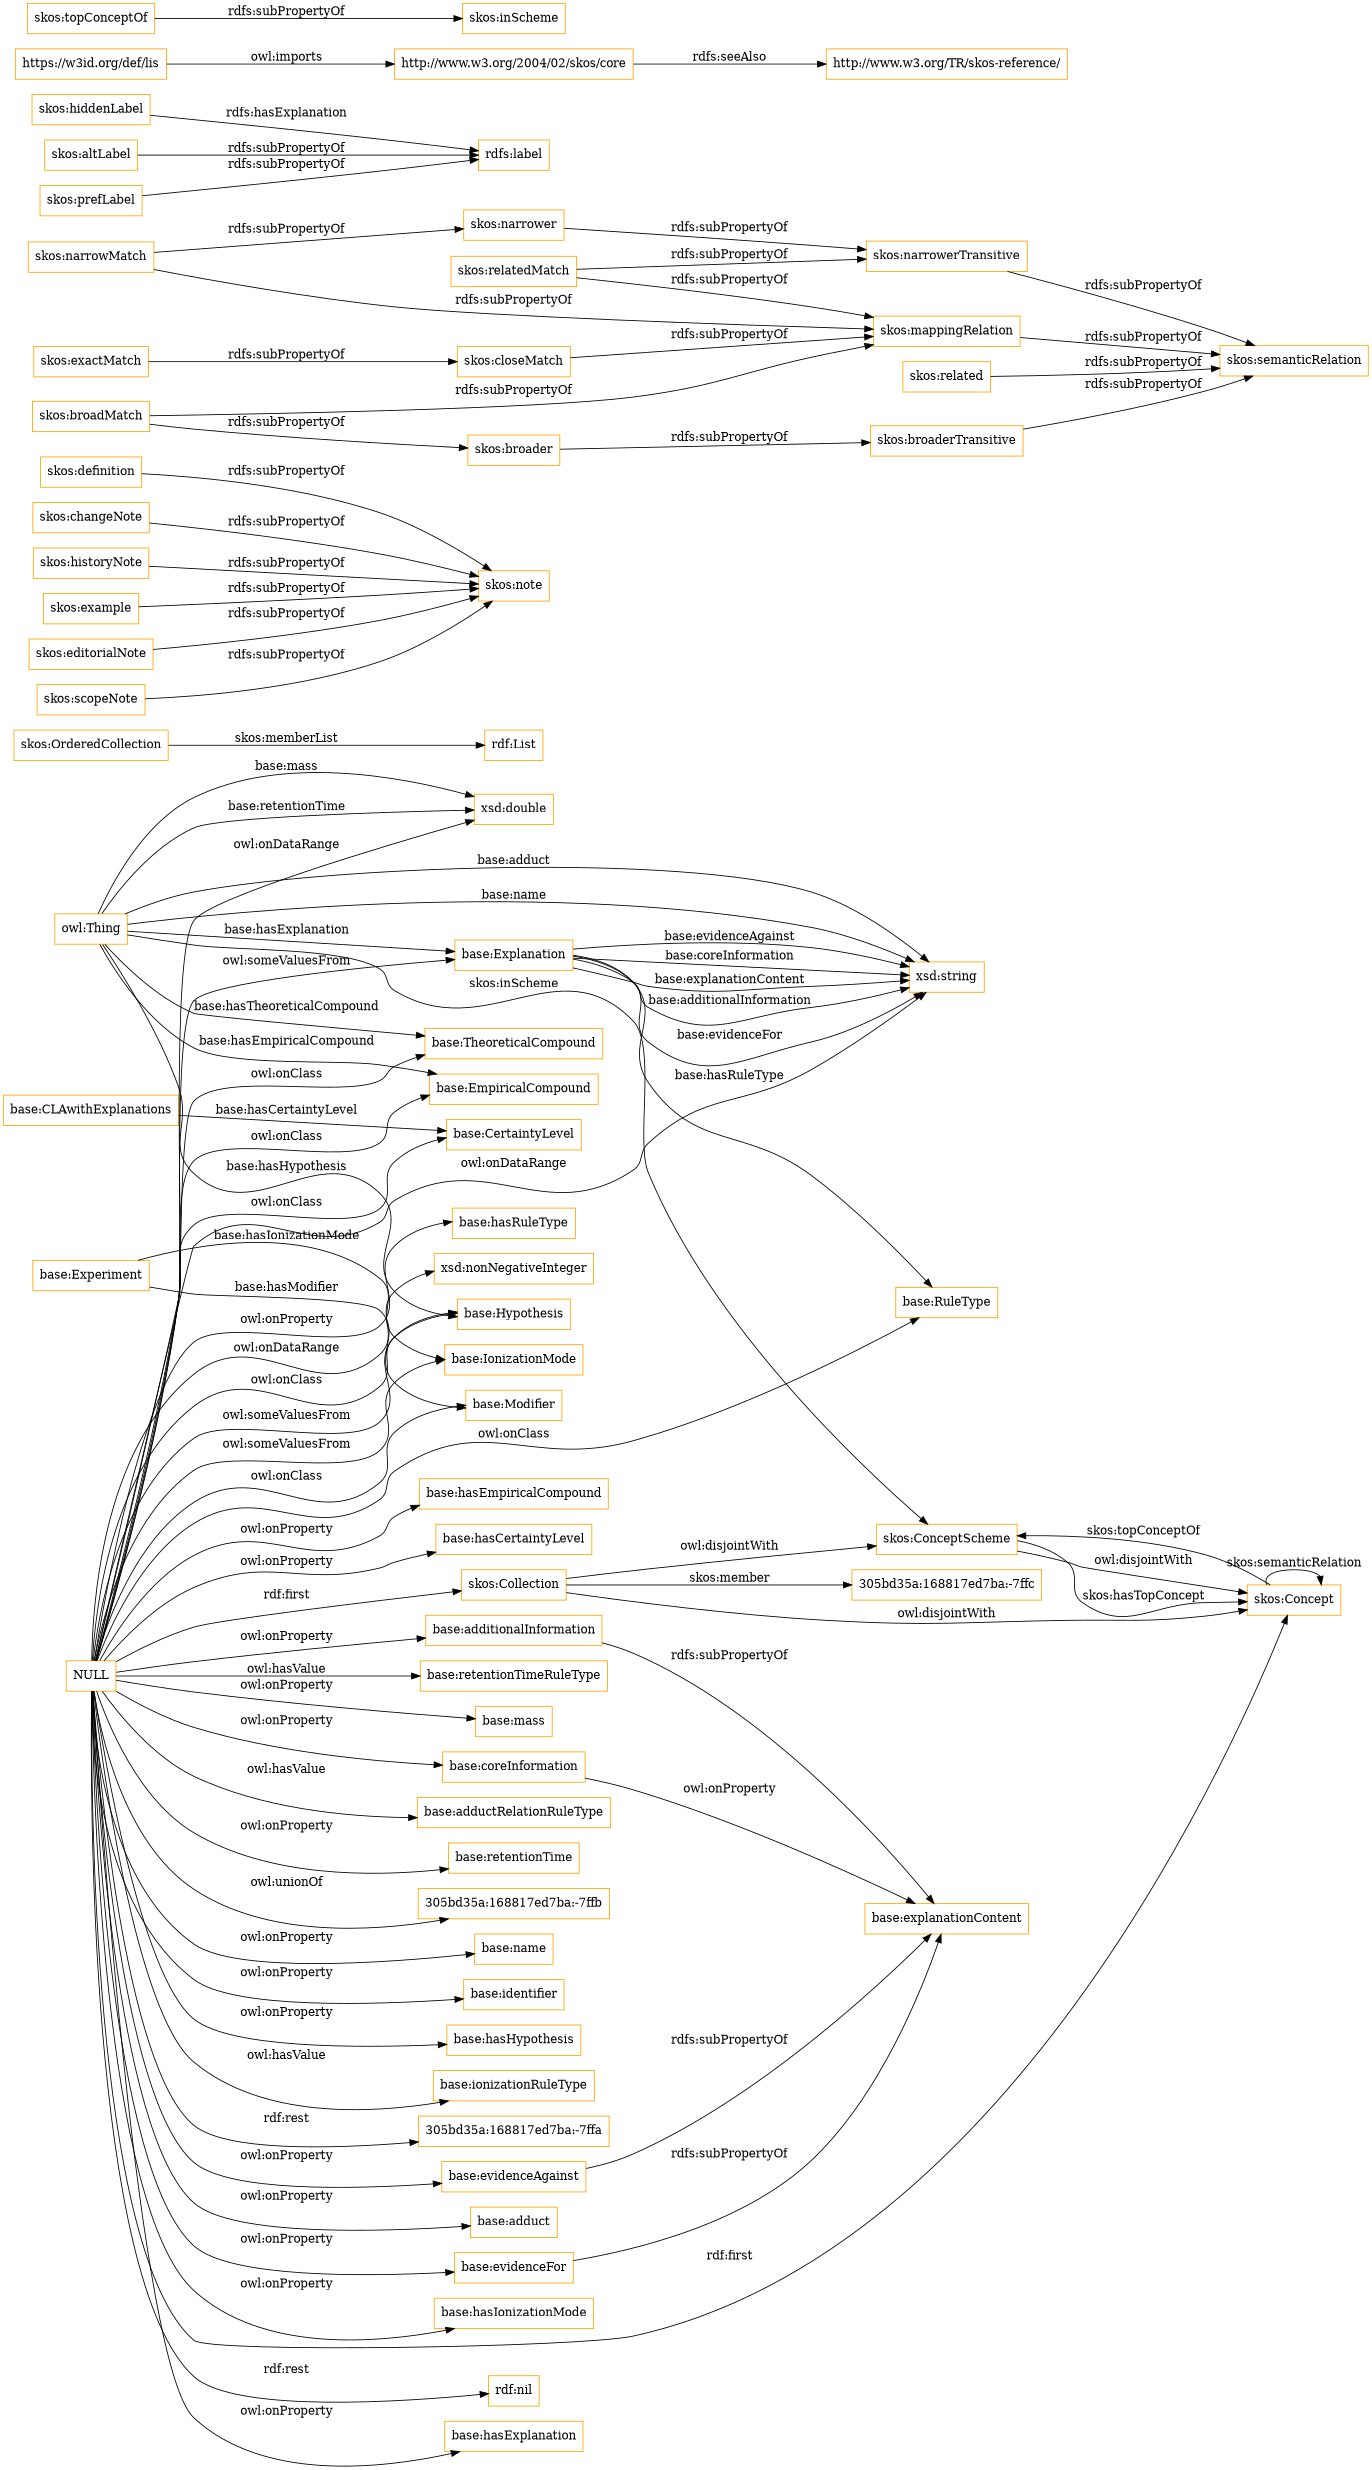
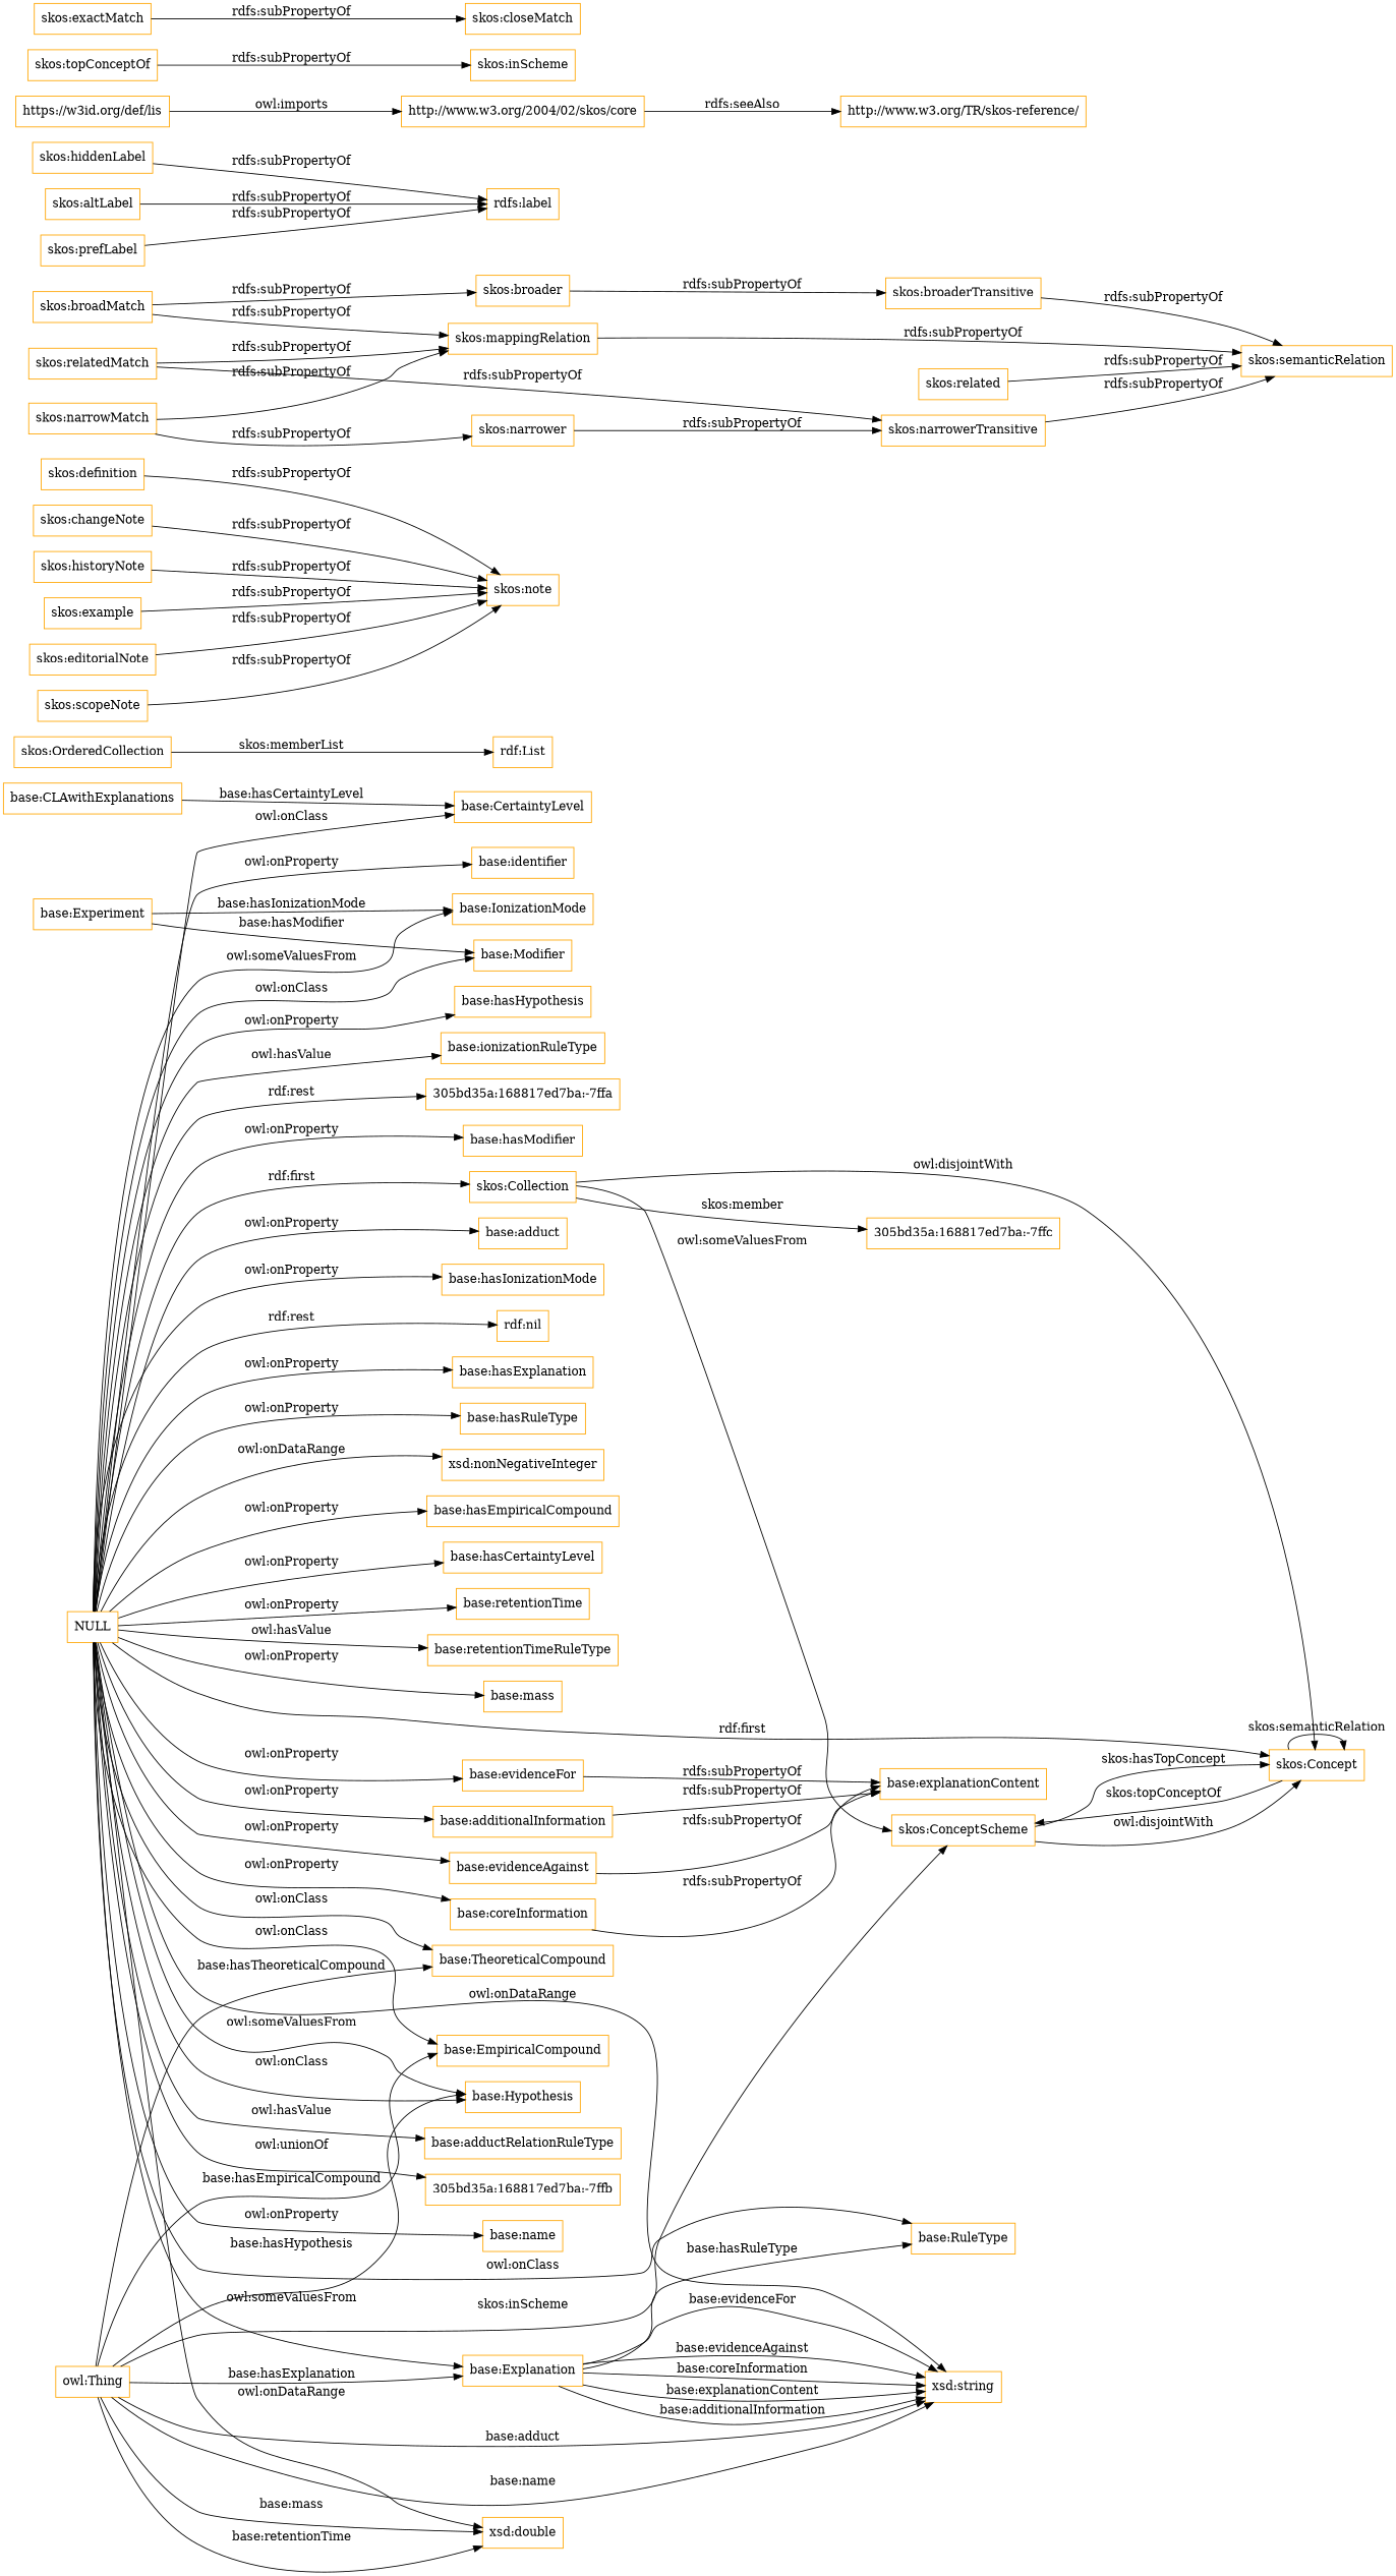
  digraph {
    rankdir=LR
    node [color=orange shape=rectangle]
    "base:CLAwithExplanations"
    "base:CertaintyLevel"
    "base:Explanation"
    "base:RuleType"
    "xsd:string"
    "base:Experiment"
    "base:IonizationMode"
    "base:Modifier"
    "skos:OrderedCollection"
    "rdf:List"
    "skos:Collection"
    "305bd35a:168817ed7ba:-7ffc"
    "skos:ConceptScheme"
    "skos:Concept"
    "skos:definition"
    "skos:note"
    "skos:relatedMatch"
    "skos:mappingRelation"
    "skos:narrowerTransitive"
    "skos:related"
    "skos:semanticRelation"
    "base:additionalInformation"
    "base:explanationContent"
    "skos:changeNote"
    "skos:hiddenLabel"
    "rdfs:label"
    "base:evidenceAgainst"
    "skos:altLabel"
    "https://w3id.org/def/lis"
    "http://www.w3.org/2004/02/skos/core"
    "http://www.w3.org/TR/skos-reference/"
    "skos:narrower"
    "skos:broaderTransitive"
    "skos:broader"
    "skos:historyNote"
    "skos:broadMatch"
    "base:coreInformation"
    NULL
    "base:TheoreticalCompound"
    "base:Hypothesis"
    "base:EmpiricalCompound"
    "base:adductRelationRuleType"
    "305bd35a:168817ed7ba:-7ffb"
    "base:name"
    "base:identifier"
    "base:hasHypothesis"
    "base:ionizationRuleType"
    "base:evidenceFor"
    "xsd:double"
    "305bd35a:168817ed7ba:-7ffa"
+   "base:hasModifier"
    "base:adduct"
    "base:hasIonizationMode"
    "rdf:nil"
    "base:hasExplanation"
    "base:hasRuleType"
    "xsd:nonNegativeInteger"
    "base:hasEmpiricalCompound"
    "base:hasCertaintyLevel"
    "base:retentionTime"
    "base:retentionTimeRuleType"
    "base:mass"
    "skos:prefLabel"
    "skos:narrowMatch"
    "skos:example"
    "skos:topConceptOf"
    "skos:inScheme"
    "skos:exactMatch"
    "skos:closeMatch"
    "skos:editorialNote"
    "skos:scopeNote"
    "owl:Thing"
    "base:CLAwithExplanations" -> "base:CertaintyLevel" [label="base:hasCertaintyLevel"]
    "base:Explanation" -> "base:RuleType" [label="base:hasRuleType"]
    "base:Explanation" -> "xsd:string" [label="base:coreInformation"]
    "base:Explanation" -> "xsd:string" [label="base:explanationContent"]
    "base:Explanation" -> "xsd:string" [label="base:additionalInformation"]
    "base:Explanation" -> "xsd:string" [label="base:evidenceFor"]
    "base:Explanation" -> "xsd:string" [label="base:evidenceAgainst"]
    "base:Experiment" -> "base:IonizationMode" [label="base:hasIonizationMode"]
    "base:Experiment" -> "base:Modifier" [label="base:hasModifier"]
    "skos:OrderedCollection" -> "rdf:List" [label="skos:memberList"]
    "skos:Collection" -> "305bd35a:168817ed7ba:-7ffc" [label="skos:member"]
-   "skos:Collection" -> "skos:ConceptScheme" [label="owl:disjointWith"]
+   "skos:Collection" -> "skos:ConceptScheme" [label="owl:someValuesFrom"]
    "skos:Collection" -> "skos:Concept" [label="owl:disjointWith"]
    "skos:ConceptScheme" -> "skos:Concept" [label="owl:disjointWith"]
    "skos:ConceptScheme" -> "skos:Concept" [label="skos:hasTopConcept"]
    "skos:Concept" -> "skos:ConceptScheme" [label="skos:topConceptOf"]
    "skos:Concept" -> "skos:Concept" [label="skos:semanticRelation"]
    "skos:definition" -> "skos:note" [label="rdfs:subPropertyOf"]
    "skos:relatedMatch" -> "skos:mappingRelation" [label="rdfs:subPropertyOf"]
    "skos:relatedMatch" -> "skos:narrowerTransitive" [label="rdfs:subPropertyOf"]
    "skos:mappingRelation" -> "skos:semanticRelation" [label="rdfs:subPropertyOf"]
    "skos:narrowerTransitive" -> "skos:semanticRelation" [label="rdfs:subPropertyOf"]
    "skos:related" -> "skos:semanticRelation" [label="rdfs:subPropertyOf"]
    "base:additionalInformation" -> "base:explanationContent" [label="rdfs:subPropertyOf"]
    "skos:changeNote" -> "skos:note" [label="rdfs:subPropertyOf"]
-   "skos:hiddenLabel" -> "rdfs:label" [label="rdfs:hasExplanation"]
+   "skos:hiddenLabel" -> "rdfs:label" [label="rdfs:subPropertyOf"]
    "base:evidenceAgainst" -> "base:explanationContent" [label="rdfs:subPropertyOf"]
    "skos:altLabel" -> "rdfs:label" [label="rdfs:subPropertyOf"]
    "https://w3id.org/def/lis" -> "http://www.w3.org/2004/02/skos/core" [label="owl:imports"]
    "http://www.w3.org/2004/02/skos/core" -> "http://www.w3.org/TR/skos-reference/" [label="rdfs:seeAlso"]
    "skos:narrower" -> "skos:narrowerTransitive" [label="rdfs:subPropertyOf"]
    "skos:broaderTransitive" -> "skos:semanticRelation" [label="rdfs:subPropertyOf"]
    "skos:broader" -> "skos:broaderTransitive" [label="rdfs:subPropertyOf"]
    "skos:historyNote" -> "skos:note" [label="rdfs:subPropertyOf"]
    "skos:broadMatch" -> "skos:mappingRelation" [label="rdfs:subPropertyOf"]
    "skos:broadMatch" -> "skos:broader" [label="rdfs:subPropertyOf"]
-   "base:coreInformation" -> "base:explanationContent" [label="owl:onProperty"]
+   "base:coreInformation" -> "base:explanationContent" [label="rdfs:subPropertyOf"]
    NULL -> "base:CertaintyLevel" [label="owl:onClass"]
    NULL -> "base:Explanation" [label="owl:someValuesFrom"]
    NULL -> "base:RuleType" [label="owl:onClass"]
    NULL -> "xsd:string" [label="owl:onDataRange"]
    NULL -> "base:IonizationMode" [label="owl:someValuesFrom"]
    NULL -> "base:Modifier" [label="owl:onClass"]
    NULL -> "skos:Collection" [label="rdf:first"]
    NULL -> "skos:Concept" [label="rdf:first"]
    NULL -> "base:additionalInformation" [label="owl:onProperty"]
    NULL -> "base:evidenceAgainst" [label="owl:onProperty"]
    NULL -> "base:coreInformation" [label="owl:onProperty"]
    NULL -> "base:TheoreticalCompound" [label="owl:onClass"]
    NULL -> "base:Hypothesis" [label="owl:onClass"]
    NULL -> "base:Hypothesis" [label="owl:someValuesFrom"]
    NULL -> "base:EmpiricalCompound" [label="owl:onClass"]
    NULL -> "base:adductRelationRuleType" [label="owl:hasValue"]
    NULL -> "305bd35a:168817ed7ba:-7ffb" [label="owl:unionOf"]
    NULL -> "base:name" [label="owl:onProperty"]
    NULL -> "base:identifier" [label="owl:onProperty"]
    NULL -> "base:hasHypothesis" [label="owl:onProperty"]
    NULL -> "base:ionizationRuleType" [label="owl:hasValue"]
    NULL -> "base:evidenceFor" [label="owl:onProperty"]
    NULL -> "xsd:double" [label="owl:onDataRange"]
    NULL -> "305bd35a:168817ed7ba:-7ffa" [label="rdf:rest"]
+   NULL -> "base:hasModifier" [label="owl:onProperty"]
    NULL -> "base:adduct" [label="owl:onProperty"]
    NULL -> "base:hasIonizationMode" [label="owl:onProperty"]
    NULL -> "rdf:nil" [label="rdf:rest"]
    NULL -> "base:hasExplanation" [label="owl:onProperty"]
    NULL -> "base:hasRuleType" [label="owl:onProperty"]
    NULL -> "xsd:nonNegativeInteger" [label="owl:onDataRange"]
    NULL -> "base:hasEmpiricalCompound" [label="owl:onProperty"]
    NULL -> "base:hasCertaintyLevel" [label="owl:onProperty"]
    NULL -> "base:retentionTime" [label="owl:onProperty"]
    NULL -> "base:retentionTimeRuleType" [label="owl:hasValue"]
    NULL -> "base:mass" [label="owl:onProperty"]
    "base:evidenceFor" -> "base:explanationContent" [label="rdfs:subPropertyOf"]
    "skos:prefLabel" -> "rdfs:label" [label="rdfs:subPropertyOf"]
    "skos:narrowMatch" -> "skos:mappingRelation" [label="rdfs:subPropertyOf"]
    "skos:narrowMatch" -> "skos:narrower" [label="rdfs:subPropertyOf"]
    "skos:example" -> "skos:note" [label="rdfs:subPropertyOf"]
    "skos:topConceptOf" -> "skos:inScheme" [label="rdfs:subPropertyOf"]
    "skos:exactMatch" -> "skos:closeMatch" [label="rdfs:subPropertyOf"]
-   "skos:closeMatch" -> "skos:mappingRelation" [label="rdfs:subPropertyOf"]
    "skos:editorialNote" -> "skos:note" [label="rdfs:subPropertyOf"]
    "skos:scopeNote" -> "skos:note" [label="rdfs:subPropertyOf"]
    "owl:Thing" -> "base:Explanation" [label="base:hasExplanation"]
    "owl:Thing" -> "xsd:string" [label="base:adduct"]
    "owl:Thing" -> "xsd:string" [label="base:name"]
    "owl:Thing" -> "skos:ConceptScheme" [label="skos:inScheme"]
    "owl:Thing" -> "base:TheoreticalCompound" [label="base:hasTheoreticalCompound"]
    "owl:Thing" -> "base:Hypothesis" [label="base:hasHypothesis"]
    "owl:Thing" -> "base:EmpiricalCompound" [label="base:hasEmpiricalCompound"]
    "owl:Thing" -> "xsd:double" [label="base:retentionTime"]
    "owl:Thing" -> "xsd:double" [label="base:mass"]
  }
